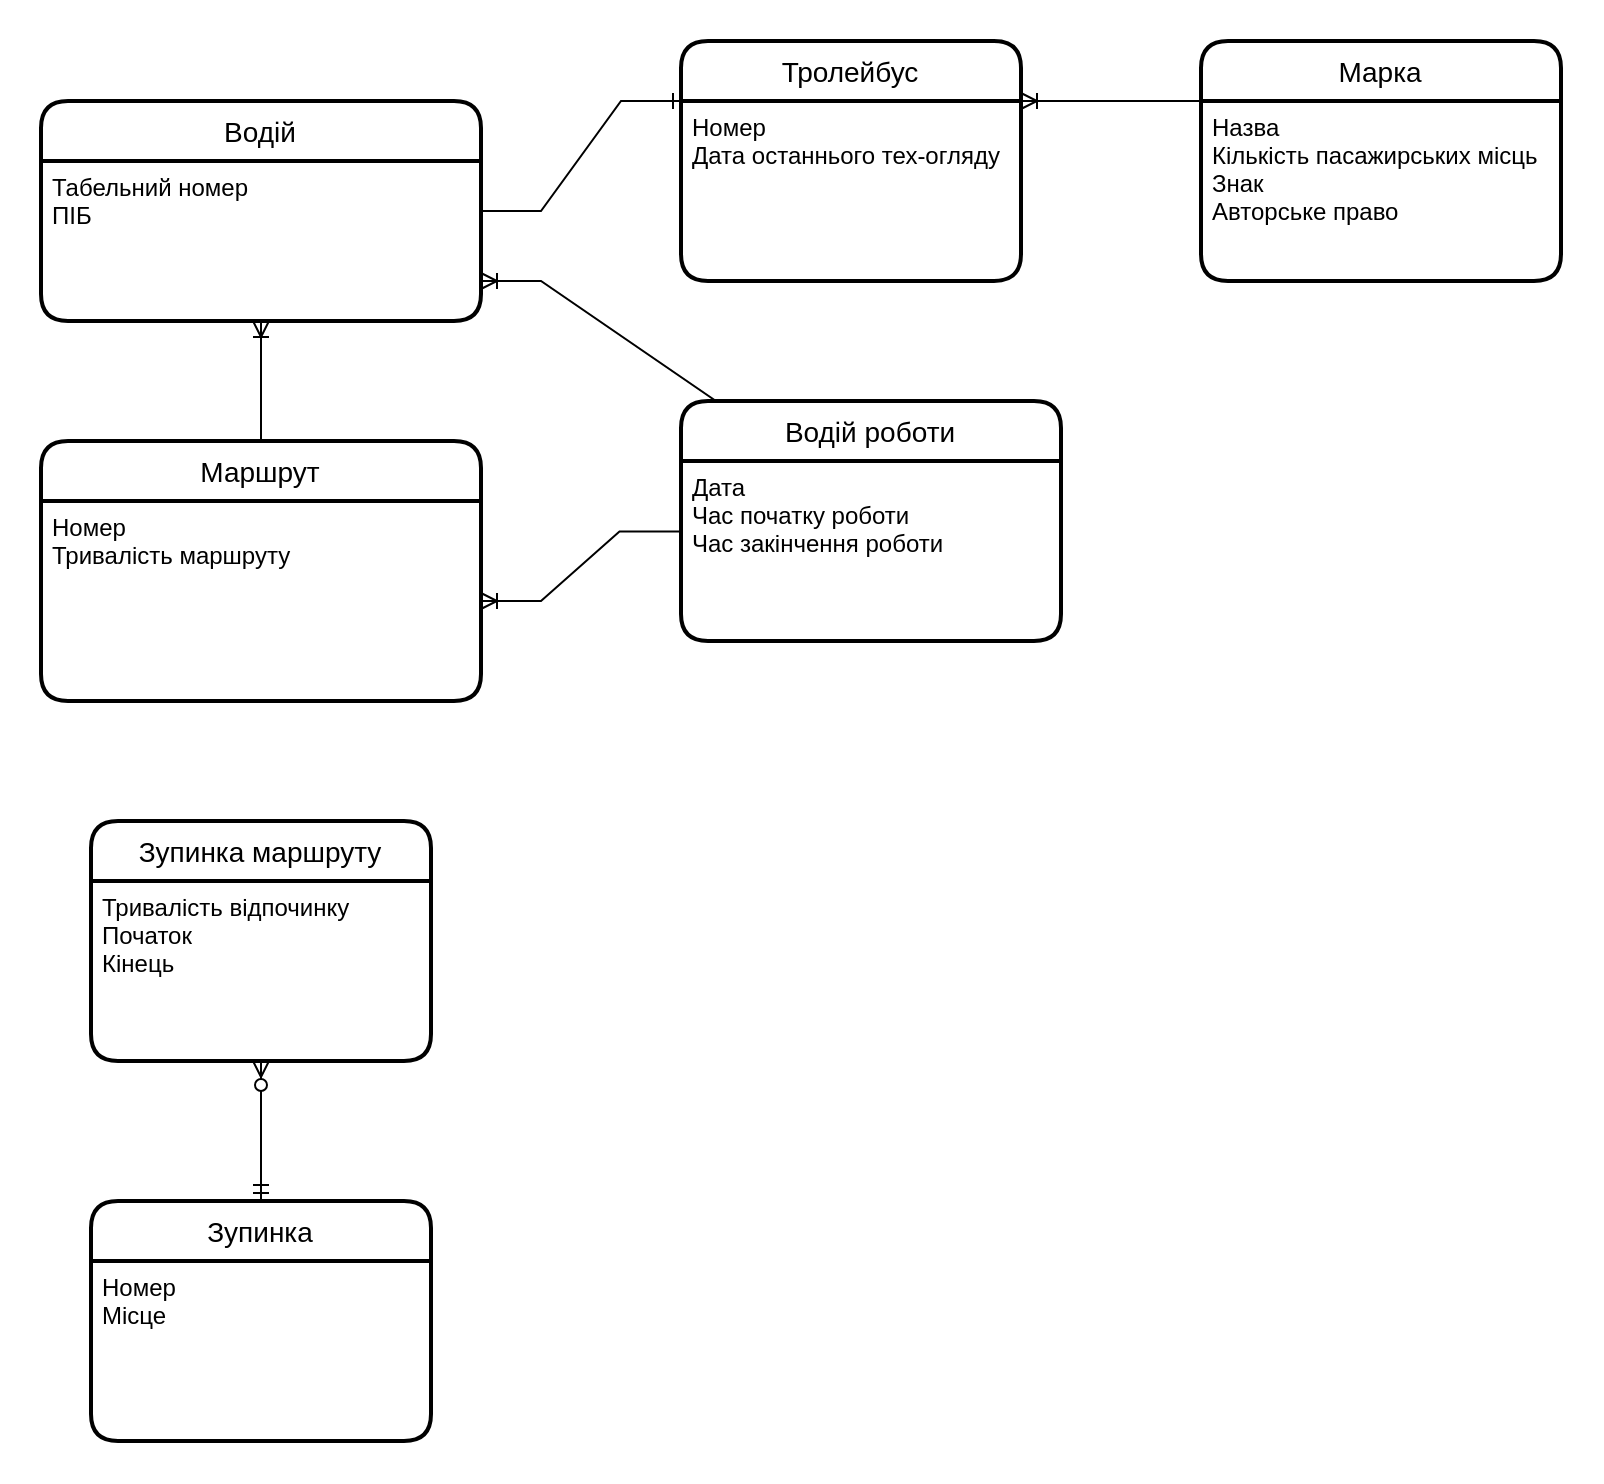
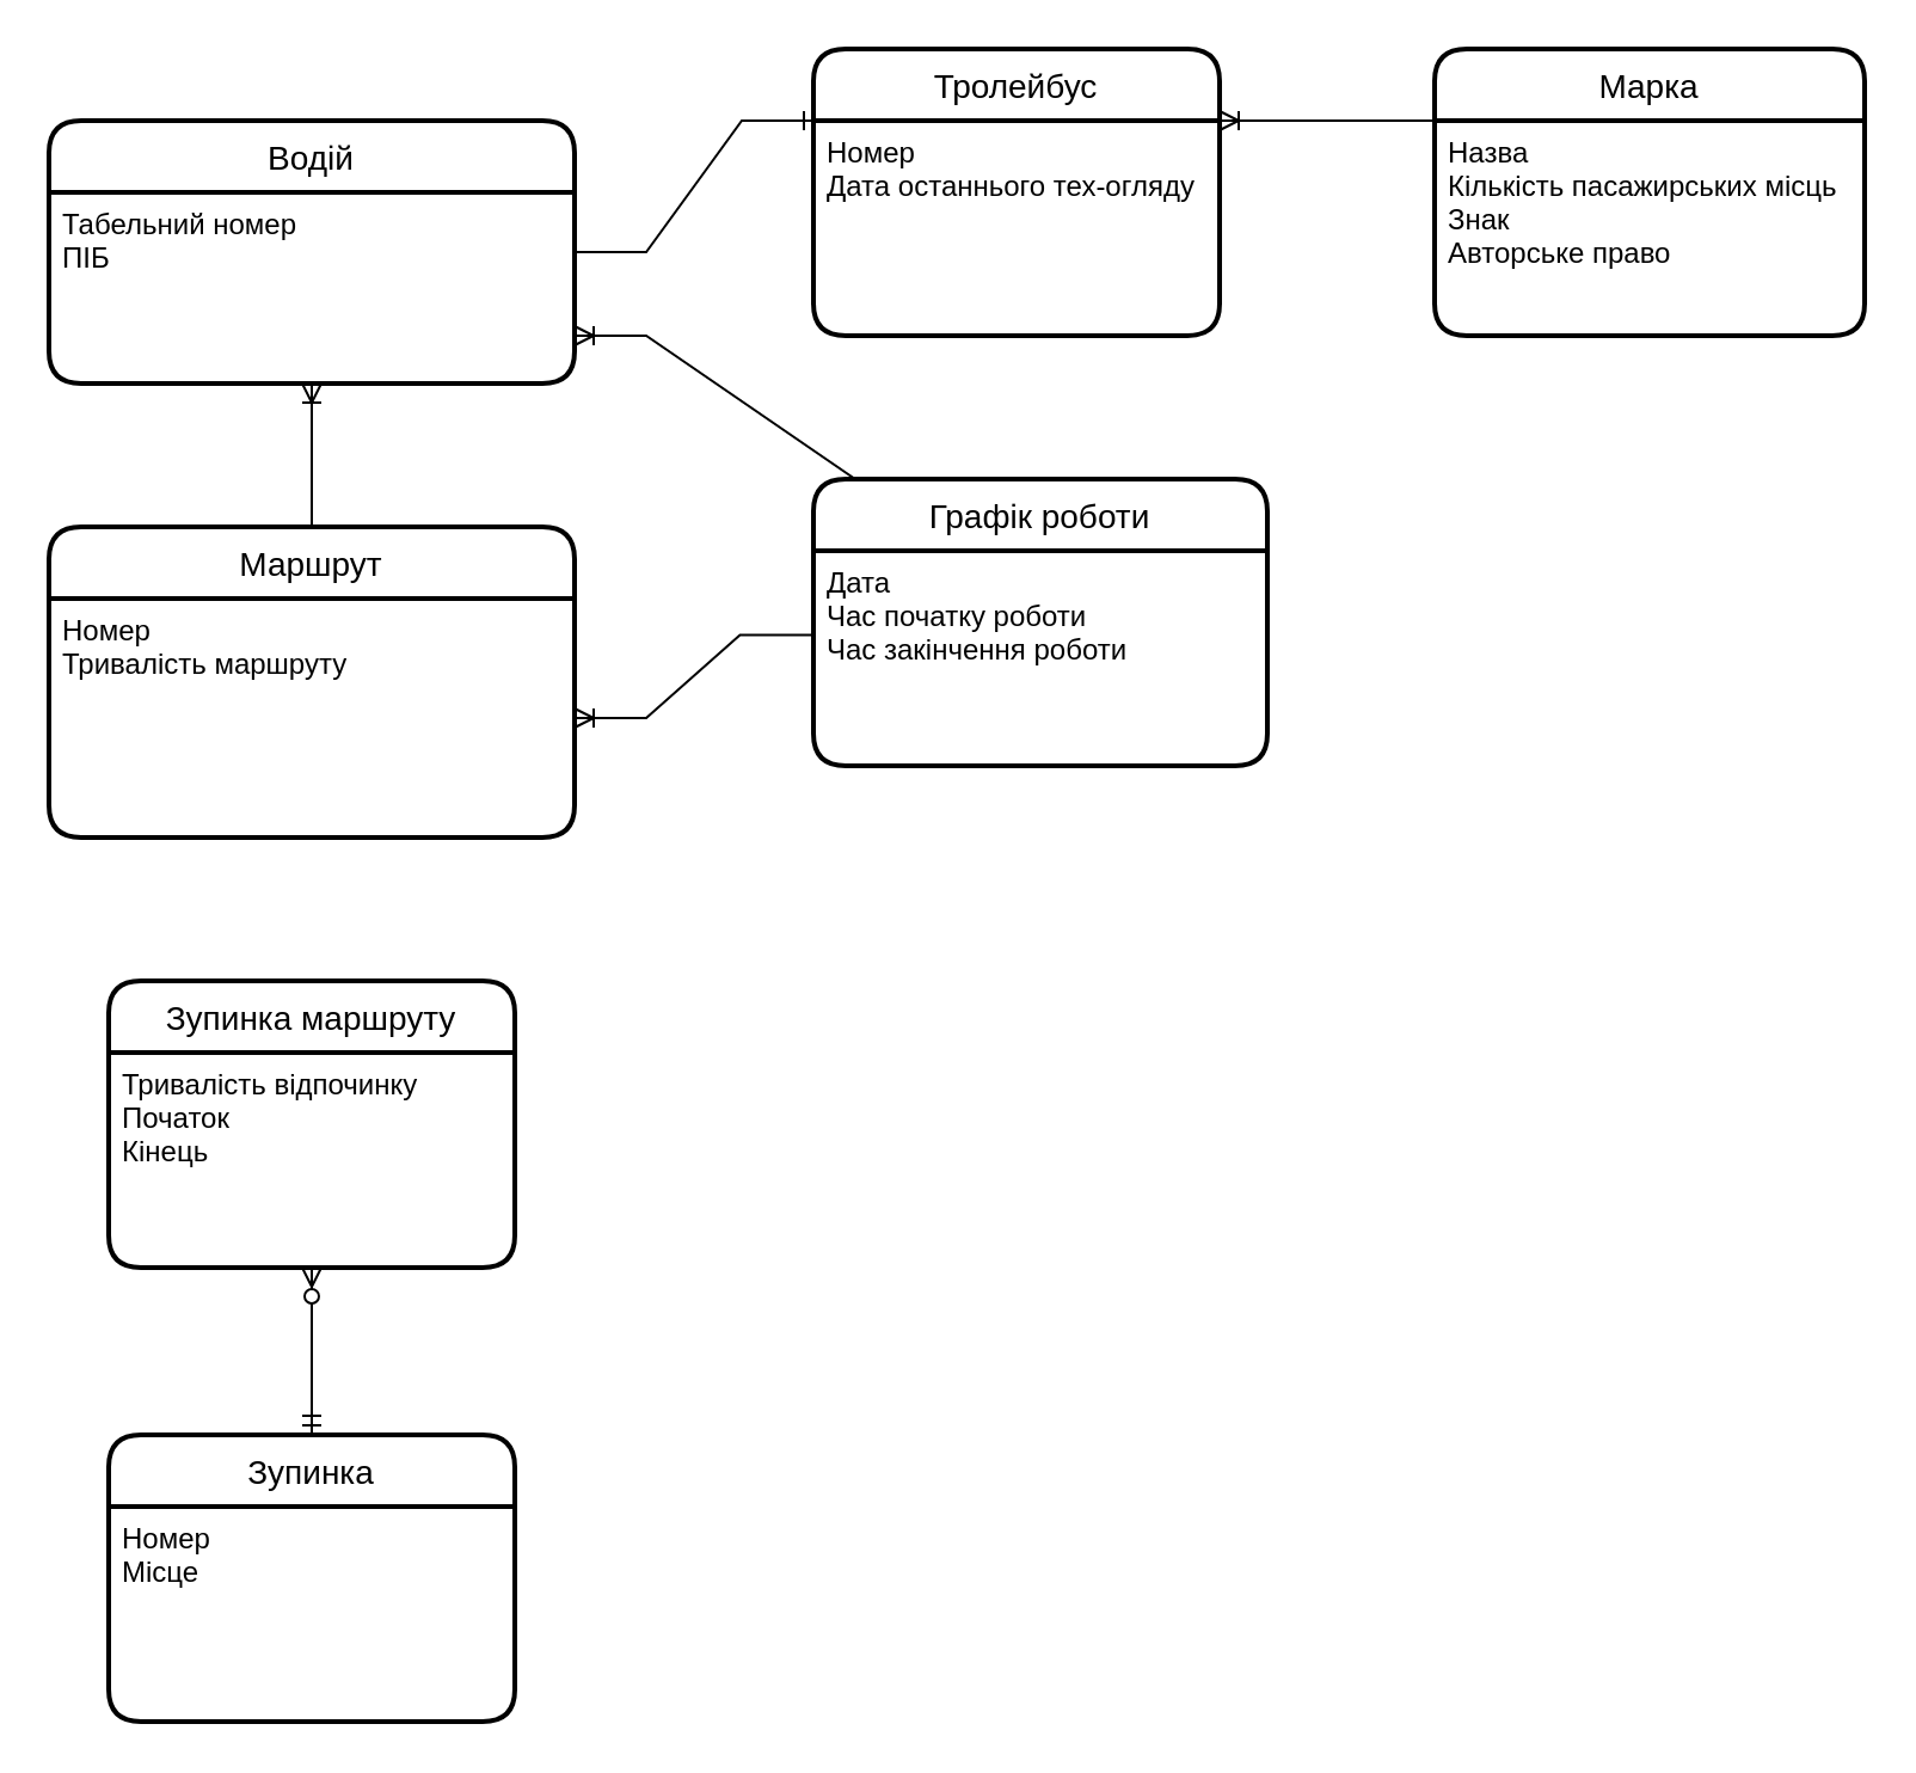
  <mxCell id="0" />
  <mxCell id="1" parent="0" />
  <mxCell id="2" value="Водій" style="swimlane;childLayout=stackLayout;horizontal=1;startSize=30;horizontalStack=0;rounded=1;fontSize=14;fontStyle=0;strokeWidth=2;resizeParent=0;resizeLast=1;shadow=0;dashed=0;align=center;" parent="1" vertex="1"><mxGeometry x="20" y="50" width="220" height="110" as="geometry" /></mxCell>
  <mxCell id="3" value="Табельний номер&#10;ПІБ&#10;&#10;" style="align=left;strokeColor=none;fillColor=none;spacingLeft=4;fontSize=12;verticalAlign=top;resizable=0;rotatable=0;part=1;" parent="2" vertex="1"><mxGeometry y="30" width="220" height="80" as="geometry" /></mxCell>
  <mxCell id="4" value="Тролейбус" style="swimlane;childLayout=stackLayout;horizontal=1;startSize=30;horizontalStack=0;rounded=1;fontSize=14;fontStyle=0;strokeWidth=2;resizeParent=0;resizeLast=1;shadow=0;dashed=0;align=center;" parent="1" vertex="1"><mxGeometry x="340" width="170" height="120" as="geometry" y="20" /></mxCell>
  <mxCell id="5" value="Номер&#10;Дата останнього тех-огляду" style="align=left;strokeColor=none;fillColor=none;spacingLeft=4;fontSize=12;verticalAlign=top;resizable=0;rotatable=0;part=1;" parent="4" vertex="1"><mxGeometry y="30" width="170" height="90" as="geometry" /></mxCell>
  <mxCell id="6" value="Маршрут" style="swimlane;childLayout=stackLayout;horizontal=1;startSize=30;horizontalStack=0;rounded=1;fontSize=14;fontStyle=0;strokeWidth=2;resizeParent=0;resizeLast=1;shadow=0;dashed=0;align=center;strokeColor=#000000;" parent="1" vertex="1"><mxGeometry x="20" y="220" width="220" height="130" as="geometry" /></mxCell>
  <mxCell id="7" value="Номер&#10;Тривалість маршруту" style="align=left;strokeColor=none;fillColor=none;spacingLeft=4;fontSize=12;verticalAlign=top;resizable=0;rotatable=0;part=1;" parent="6" vertex="1"><mxGeometry y="30" width="220" height="100" as="geometry" /></mxCell>
  <mxCell id="8" value="Марка" style="swimlane;childLayout=stackLayout;horizontal=1;startSize=30;horizontalStack=0;rounded=1;fontSize=14;fontStyle=0;strokeWidth=2;resizeParent=0;resizeLast=1;shadow=0;dashed=0;align=center;" parent="1" vertex="1"><mxGeometry x="600" width="180" height="120" as="geometry" y="20" /></mxCell>
  <mxCell id="9" value="Назва&#10;Кількість пасажирських місць &#10;Знак&#10;Авторське право" style="align=left;strokeColor=none;fillColor=none;spacingLeft=4;fontSize=12;verticalAlign=top;resizable=0;rotatable=0;part=1;" parent="8" vertex="1"><mxGeometry y="30" width="180" height="90" as="geometry" /></mxCell>
- <mxCell id="10" value="Водій роботи" style="swimlane;childLayout=stackLayout;horizontal=1;startSize=30;horizontalStack=0;rounded=1;fontSize=14;fontStyle=0;strokeWidth=2;resizeParent=0;resizeLast=1;shadow=0;dashed=0;align=center;" parent="1" vertex="1"><mxGeometry x="340" y="200" width="190" height="120" as="geometry" /></mxCell>
+ <mxCell id="10" value="Графік роботи" style="swimlane;childLayout=stackLayout;horizontal=1;startSize=30;horizontalStack=0;rounded=1;fontSize=14;fontStyle=0;strokeWidth=2;resizeParent=0;resizeLast=1;shadow=0;dashed=0;align=center;" parent="1" vertex="1"><mxGeometry x="340" y="200" width="190" height="120" as="geometry" /></mxCell>
  <mxCell id="11" value="Дата&#10;Час початку роботи&#10;Час закінчення роботи" style="align=left;strokeColor=none;fillColor=none;spacingLeft=4;fontSize=12;verticalAlign=top;resizable=0;rotatable=0;part=1;" parent="10" vertex="1"><mxGeometry y="30" width="190" height="90" as="geometry" /></mxCell>
  <mxCell id="12" value="Зупинка" style="swimlane;childLayout=stackLayout;horizontal=1;startSize=30;horizontalStack=0;rounded=1;fontSize=14;fontStyle=0;strokeWidth=2;resizeParent=0;resizeLast=1;shadow=0;dashed=0;align=center;" parent="1" vertex="1"><mxGeometry x="45" y="600" width="170" height="120" as="geometry" /></mxCell>
  <mxCell id="13" value="Номер&#10;Місце" style="align=left;strokeColor=none;fillColor=none;spacingLeft=4;fontSize=12;verticalAlign=top;resizable=0;rotatable=0;part=1;" parent="12" vertex="1"><mxGeometry y="30" width="170" height="90" as="geometry" /></mxCell>
  <mxCell id="14" value="" style="edgeStyle=entityRelationEdgeStyle;fontSize=12;html=1;endArrow=ERoneToMany;rounded=0;exitX=-0.004;exitY=0.391;exitDx=0;exitDy=0;exitPerimeter=0;" parent="1" source="11" target="7" edge="1"><mxGeometry width="100" height="100" relative="1" as="geometry"><mxPoint x="350" y="520" as="sourcePoint" /><mxPoint x="450" y="420" as="targetPoint" /></mxGeometry></mxCell>
  <mxCell id="15" value="" style="edgeStyle=entityRelationEdgeStyle;fontSize=12;html=1;endArrow=ERoneToMany;rounded=0;entryX=1;entryY=0.75;entryDx=0;entryDy=0;exitX=0.25;exitY=0;exitDx=0;exitDy=0;" parent="1" source="10" target="3" edge="1"><mxGeometry width="100" height="100" relative="1" as="geometry"><mxPoint x="454.24" y="410.19" as="sourcePoint" /><mxPoint x="310" y="410" as="targetPoint" /></mxGeometry></mxCell>
  <mxCell id="16" value="" style="edgeStyle=entityRelationEdgeStyle;fontSize=12;html=1;endArrow=ERoneToMany;rounded=0;exitX=0;exitY=0;exitDx=0;exitDy=0;entryX=1;entryY=0.25;entryDx=0;entryDy=0;" parent="1" source="9" target="4" edge="1"><mxGeometry width="100" height="100" relative="1" as="geometry"><mxPoint x="414.24" y="345.19" as="sourcePoint" /><mxPoint x="530" y="40" as="targetPoint" /></mxGeometry></mxCell>
  <mxCell id="17" value="" style="fontSize=12;html=1;endArrow=ERoneToMany;rounded=0;exitX=0.5;exitY=0;exitDx=0;exitDy=0;entryX=0.5;entryY=1;entryDx=0;entryDy=0;" parent="1" source="6" target="3" edge="1"><mxGeometry width="100" height="100" relative="1" as="geometry"><mxPoint x="394.24" y="400" as="sourcePoint" /><mxPoint x="210" y="450" as="targetPoint" /></mxGeometry></mxCell>
  <mxCell id="18" value="" style="edgeStyle=entityRelationEdgeStyle;fontSize=12;html=1;endArrow=ERone;endFill=1;rounded=0;exitX=1;exitY=0.5;exitDx=0;exitDy=0;entryX=0;entryY=0;entryDx=0;entryDy=0;" parent="1" source="2" target="5" edge="1"><mxGeometry width="100" height="100" relative="1" as="geometry"><mxPoint x="240" y="170" as="sourcePoint" /><mxPoint x="340" y="70" as="targetPoint" /></mxGeometry></mxCell>
  <mxCell id="19" value="Зупинка маршруту" style="swimlane;childLayout=stackLayout;horizontal=1;startSize=30;horizontalStack=0;rounded=1;fontSize=14;fontStyle=0;strokeWidth=2;resizeParent=0;resizeLast=1;shadow=0;dashed=0;align=center;" parent="1" vertex="1"><mxGeometry x="45" y="410" width="170" height="120" as="geometry" /></mxCell>
  <mxCell id="20" value="Тривалість відпочинку&#10;Початок&#10;Кінець" style="align=left;strokeColor=none;fillColor=none;spacingLeft=4;fontSize=12;verticalAlign=top;resizable=0;rotatable=0;part=1;" parent="19" vertex="1"><mxGeometry y="30" width="170" height="90" as="geometry" /></mxCell>
  <mxCell id="21" value="" style="fontSize=12;html=1;endArrow=ERzeroToMany;startArrow=ERmandOne;rounded=0;entryX=0.5;entryY=1;entryDx=0;entryDy=0;exitX=0.5;exitY=0;exitDx=0;exitDy=0;" parent="1" source="12" target="20" edge="1"><mxGeometry width="100" height="100" relative="1" as="geometry"><mxPoint x="240" y="640" as="sourcePoint" /><mxPoint x="340" y="540" as="targetPoint" /></mxGeometry></mxCell>
